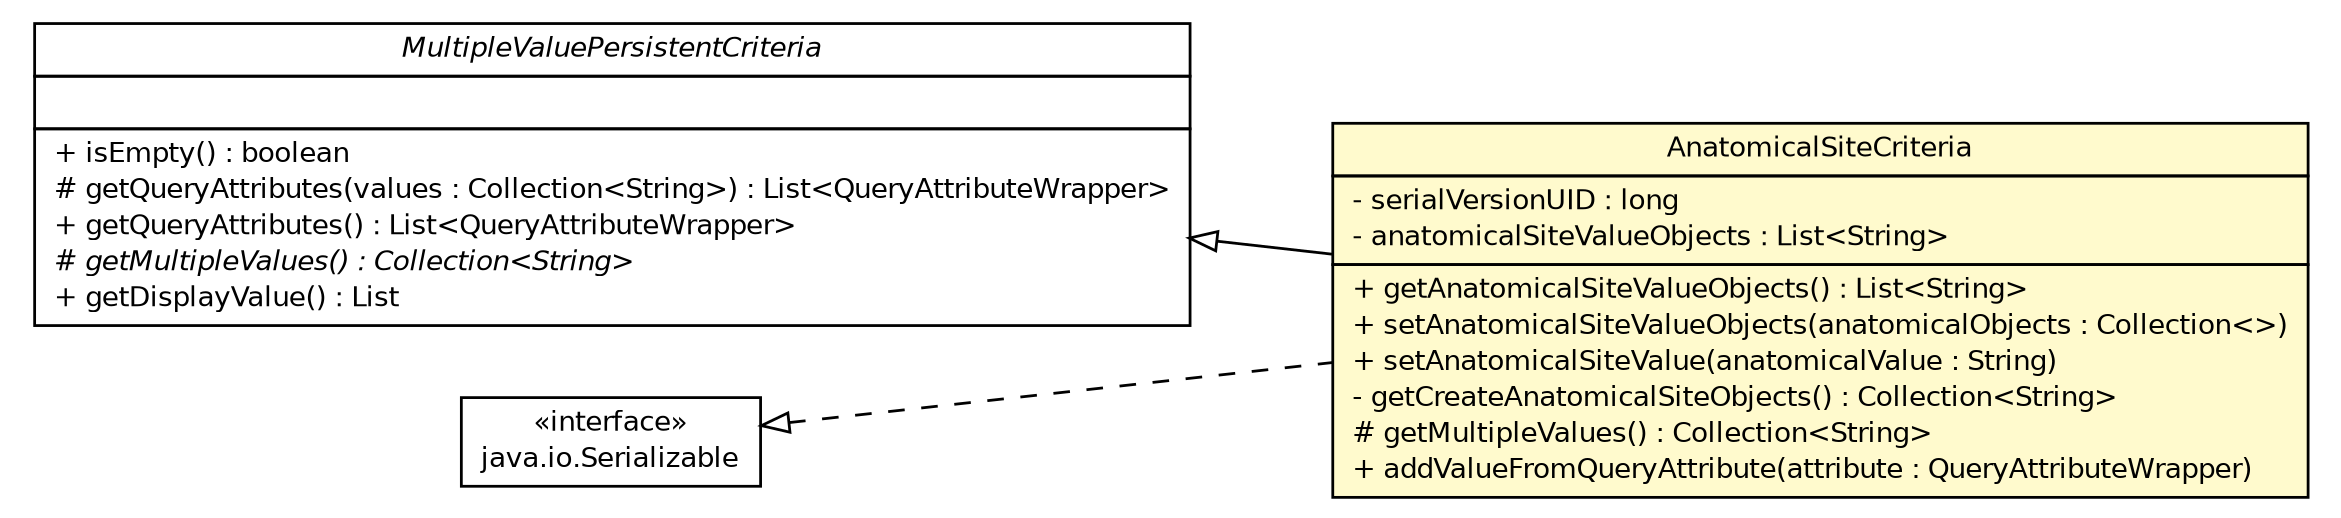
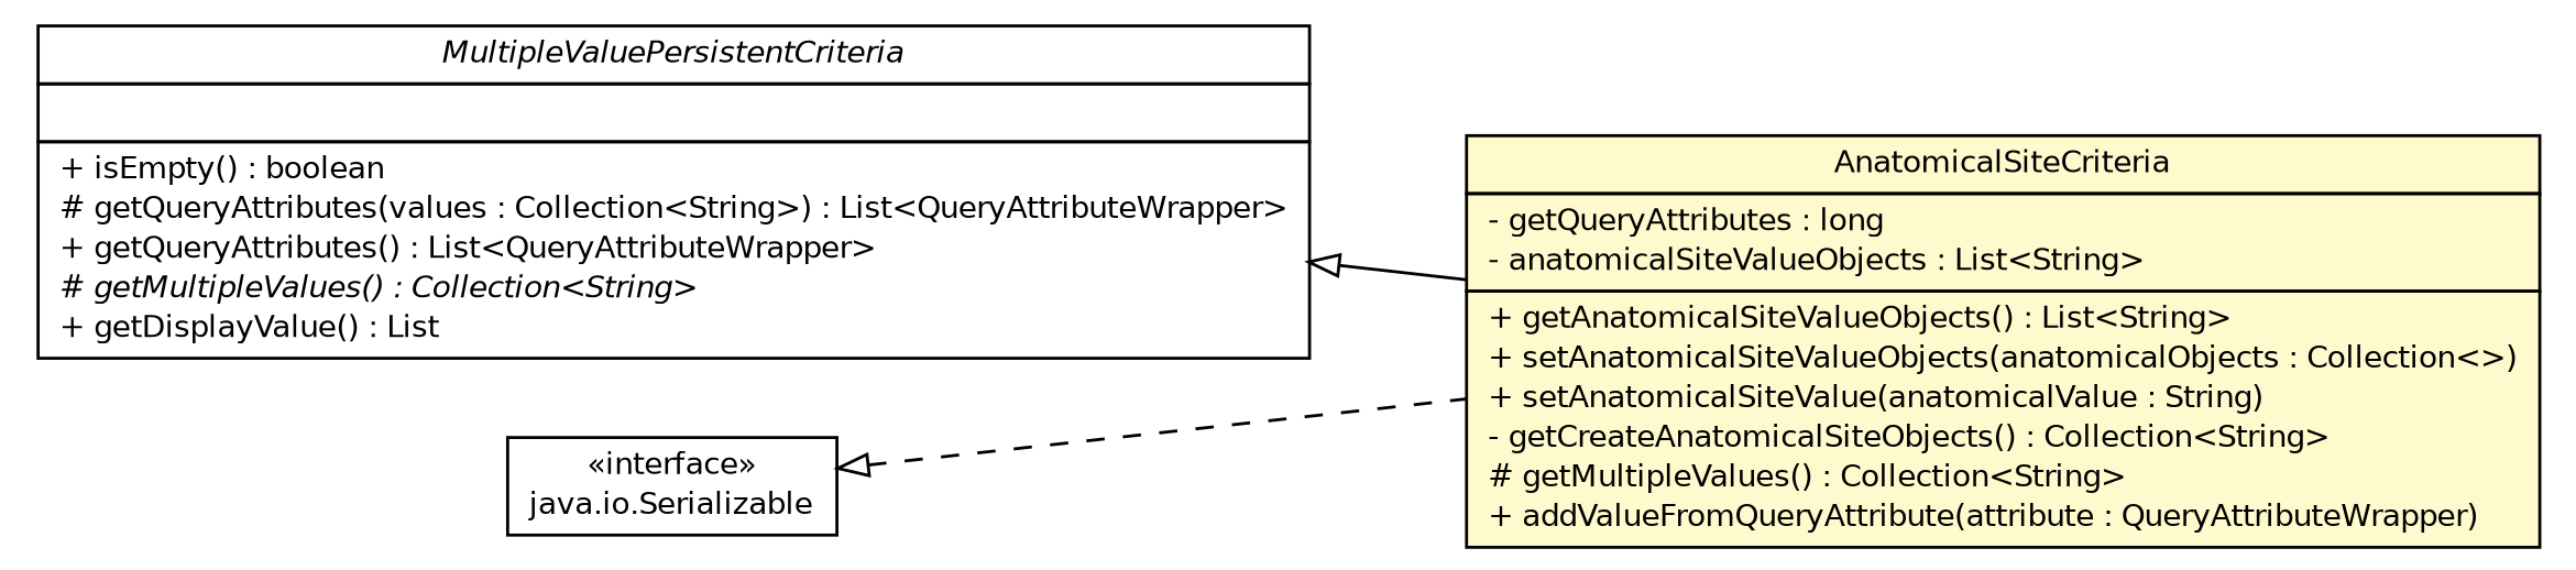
  digraph {
    rankdir=LR
    node [fontcolor=black fontname=Helvetica fontsize=10.0 shape=plaintext]
    edge [arrowtail=empty dir=back fontname=Helvetica fontsize=10 headport=p labelfontname=Helvetica labelfontsize=10 tailport=p]
-   n1 [label=<<table border="0" cellborder="1" cellspacing="0" cellpadding="2" port="p" bgcolor="lemonChiffon" href="./AnatomicalSiteCriteria.html"> 		<tr><td><table border="0" cellspacing="0" cellpadding="1"> 			<tr><td> AnatomicalSiteCriteria </td></tr> 		</table></td></tr> 		<tr><td><table border="0" cellspacing="0" cellpadding="1"> 			<tr><td align="left"> - serialVersionUID : long </td></tr> 			<tr><td align="left"> - anatomicalSiteValueObjects : List&lt;String&gt; </td></tr> 		</table></td></tr> 		<tr><td><table border="0" cellspacing="0" cellpadding="1"> 			<tr><td align="left"> + getAnatomicalSiteValueObjects() : List&lt;String&gt; </td></tr> 			<tr><td align="left"> + setAnatomicalSiteValueObjects(anatomicalObjects : Collection&lt;&gt;) </td></tr> 			<tr><td align="left"> + setAnatomicalSiteValue(anatomicalValue : String) </td></tr> 			<tr><td align="left"> - getCreateAnatomicalSiteObjects() : Collection&lt;String&gt; </td></tr> 			<tr><td align="left"> # getMultipleValues() : Collection&lt;String&gt; </td></tr> 			<tr><td align="left"> + addValueFromQueryAttribute(attribute : QueryAttributeWrapper) </td></tr> 		</table></td></tr> 		</table>>]
+   n1 [label=<<table border="0" cellborder="1" cellspacing="0" cellpadding="2" port="p" bgcolor="lemonChiffon" href="./AnatomicalSiteCriteria.html"> 		<tr><td><table border="0" cellspacing="0" cellpadding="1"> 			<tr><td> AnatomicalSiteCriteria </td></tr> 		</table></td></tr> 		<tr><td><table border="0" cellspacing="0" cellpadding="1"> 			<tr><td align="left"> - getQueryAttributes : long </td></tr> 			<tr><td align="left"> - anatomicalSiteValueObjects : List&lt;String&gt; </td></tr> 		</table></td></tr> 		<tr><td><table border="0" cellspacing="0" cellpadding="1"> 			<tr><td align="left"> + getAnatomicalSiteValueObjects() : List&lt;String&gt; </td></tr> 			<tr><td align="left"> + setAnatomicalSiteValueObjects(anatomicalObjects : Collection&lt;&gt;) </td></tr> 			<tr><td align="left"> + setAnatomicalSiteValue(anatomicalValue : String) </td></tr> 			<tr><td align="left"> - getCreateAnatomicalSiteObjects() : Collection&lt;String&gt; </td></tr> 			<tr><td align="left"> # getMultipleValues() : Collection&lt;String&gt; </td></tr> 			<tr><td align="left"> + addValueFromQueryAttribute(attribute : QueryAttributeWrapper) </td></tr> 		</table></td></tr> 		</table>>]
    n2 [label=<<table border="0" cellborder="1" cellspacing="0" cellpadding="2" port="p" href="./MultipleValuePersistentCriteria.html"> 		<tr><td><table border="0" cellspacing="0" cellpadding="1"> 			<tr><td><font face="Helvetica-Oblique"> MultipleValuePersistentCriteria </font></td></tr> 		</table></td></tr> 		<tr><td><table border="0" cellspacing="0" cellpadding="1"> 			<tr><td align="left">  </td></tr> 		</table></td></tr> 		<tr><td><table border="0" cellspacing="0" cellpadding="1"> 			<tr><td align="left"> + isEmpty() : boolean </td></tr> 			<tr><td align="left"> # getQueryAttributes(values : Collection&lt;String&gt;) : List&lt;QueryAttributeWrapper&gt; </td></tr> 			<tr><td align="left"> + getQueryAttributes() : List&lt;QueryAttributeWrapper&gt; </td></tr> 			<tr><td align="left"><font face="Helvetica-Oblique" point-size="10.0"> # getMultipleValues() : Collection&lt;String&gt; </font></td></tr> 			<tr><td align="left"> + getDisplayValue() : List </td></tr> 		</table></td></tr> 		</table>>]
    n3 [label=<<table border="0" cellborder="1" cellspacing="0" cellpadding="2" port="p" href="http://java.sun.com/j2se/1.4.2/docs/api/java/io/Serializable.html"> 		<tr><td><table border="0" cellspacing="0" cellpadding="1"> 			<tr><td> &laquo;interface&raquo; </td></tr> 			<tr><td> java.io.Serializable </td></tr> 		</table></td></tr> 		</table>>]
    n2 -> n1
    n3 -> n1 [style=dashed]
  }
